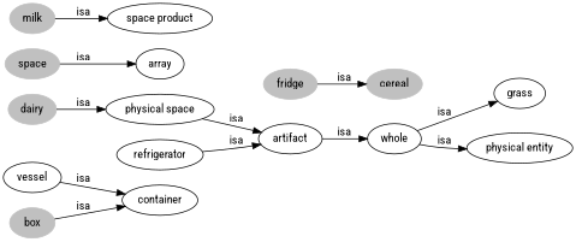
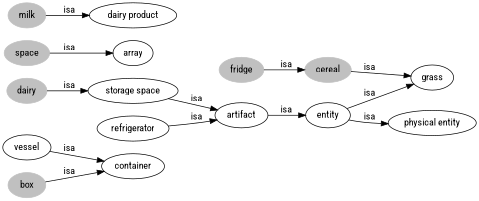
  strict digraph {
    fontname="Roboto Condensed"
    rankdir=LR
    node [fontname="Roboto Condensed"]
    edge [fontname="Roboto Condensed"]
    vessel
    container
    artifact
-   whole
+   whole [label=entity]
    "physical entity"
    grass
    n7 [color=grey label=dairy style=filled]
-   "storage space" [label="physical space"]
+   "storage space"
    n9 [color=grey label=space style=filled]
    array
    cereal [color=grey style=filled]
    box [color=grey style=filled]
    milk [color=grey style=filled]
-   "dairy product" [label="space product"]
+   "dairy product"
    fridge [color=grey style=filled]
    refrigerator
    vessel -> container [label=isa]
    artifact -> whole [label=isa]
    whole -> "physical entity" [label=isa]
    whole -> grass [label=isa]
    n7 -> "storage space" [label=isa]
    "storage space" -> artifact [label=isa]
    n9 -> array [label=isa]
+   cereal -> grass [label=isa]
    box -> container [label=isa]
    milk -> "dairy product" [label=isa]
    fridge -> cereal [label=isa]
    refrigerator -> artifact [label=isa]
  }
